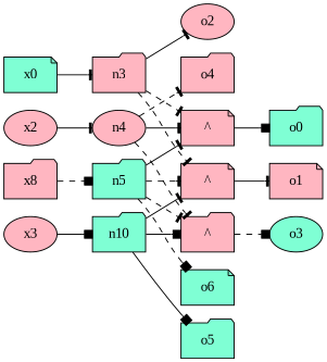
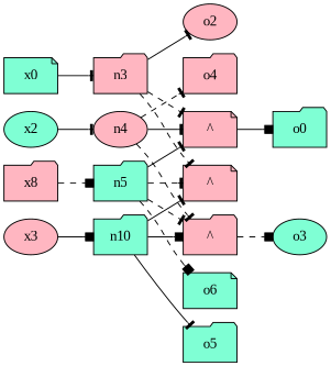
  digraph {
    fontname="Liberation Serif"
    rankdir=LR
    node [fillcolor=lightpink fontname="Liberation Serif" shape=folder style=filled]
    edge [arrowhead=tee fontname="Liberation Serif" style=solid]
    n0 [fillcolor=aquamarine label=o0]
    n1 [label="^" shape=note]
    n3
    n7 [label="^" shape=note]
    n12 [label=o2 shape=ellipse]
-   n6 [label=o1 shape=note]
    n4 [shape=ellipse]
    n16 [label="^"]
    n21 [label=o4]
    n15 [fillcolor=aquamarine label=o3 shape=ellipse]
    n5 [fillcolor=aquamarine]
    n27 [fillcolor=aquamarine label=o6 shape=note]
    n10 [fillcolor=aquamarine]
    n24 [fillcolor=aquamarine label=o5]
    n9 [fillcolor=aquamarine label=x0 shape=note]
-   n18 [label=x2 shape=ellipse]
+   n18 [fillcolor=aquamarine label=x2 shape=ellipse]
    n11 [label=x8]
    n14 [label=x3 shape=ellipse]
    n1 -> n0 [arrowhead=box]
    n3 -> n1 [style=dashed]
    n3 -> n7 [style=dashed]
    n3 -> n12
-   n7 -> n6
    n4 -> n1
    n4 -> n16 [style=dashed]
    n4 -> n21 [style=dashed]
    n16 -> n15 [arrowhead=box style=dashed]
    n5 -> n1
    n5 -> n7 [style=dashed]
    n5 -> n16 [style=dashed]
    n5 -> n27 [arrowhead=box style=dashed]
    n10 -> n7
    n10 -> n16 [arrowhead=box]
-   n10 -> n24 [arrowhead=box]
+   n10 -> n24
    n9 -> n3
    n18 -> n4
    n11 -> n5 [arrowhead=box style=dashed]
    n14 -> n10 [arrowhead=box]
  }
